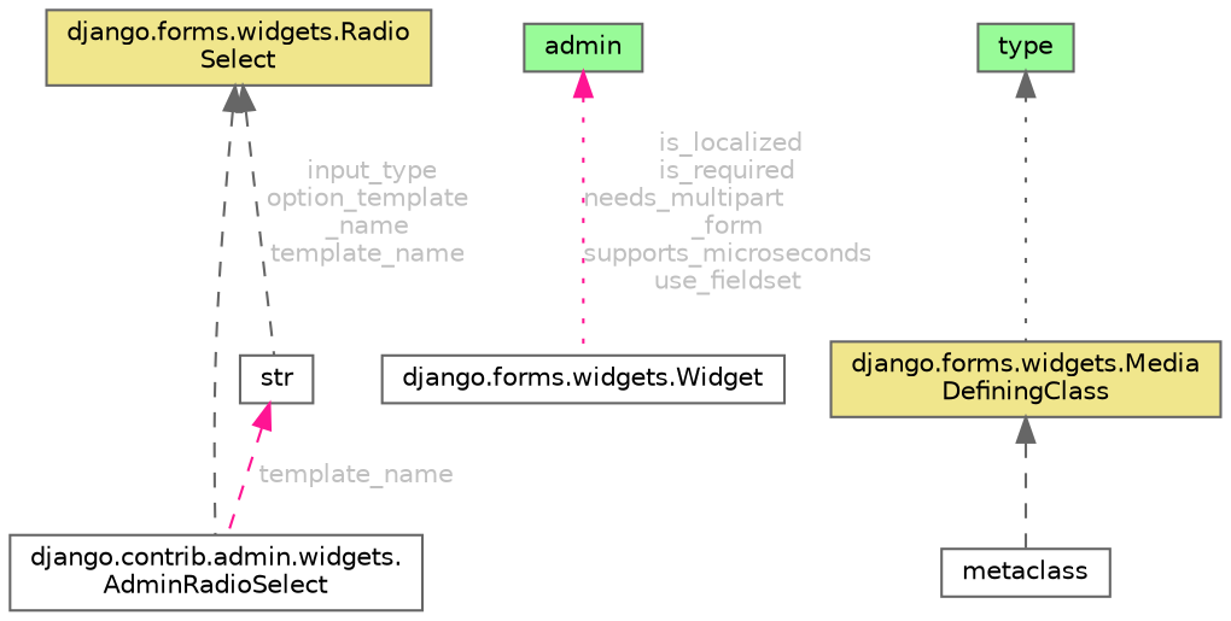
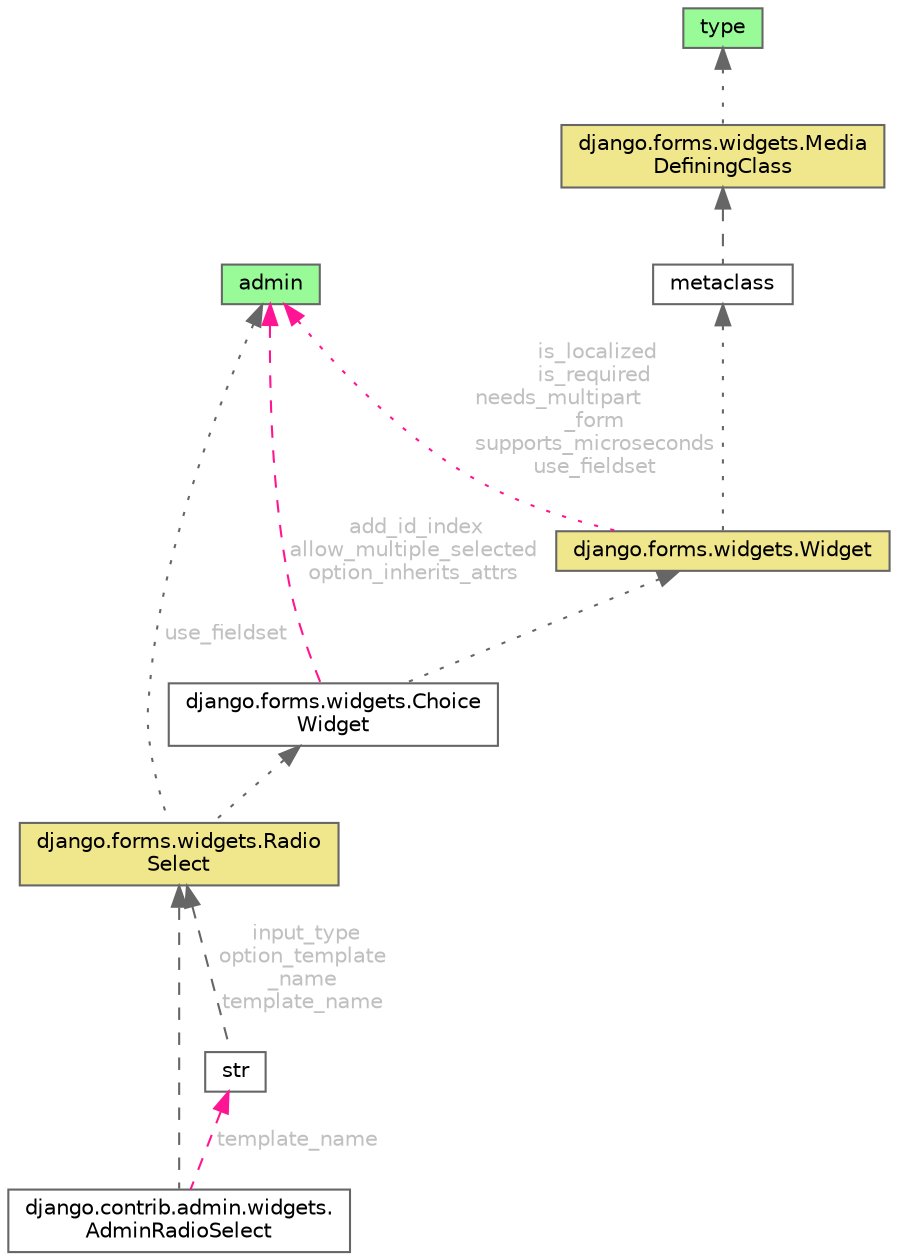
  digraph {
    node [color=gray40 fillcolor=white fontname=Helvetica fontsize=10 shape=box style=filled]
    edge [color=gray40 dir=back fontname=Helvetica fontsize=10 labelfontname=Helvetica labelfontsize=10 style=dotted]
    n1 [fontcolor=black height=0.2 label="django.contrib.admin.widgets.\lAdminRadioSelect" width=0.4]
    n2 [fillcolor=khaki height=0.2 label="django.forms.widgets.Radio\lSelect" width=0.4]
    n3 [height=0.2 label=str width=0.4]
-   n5 [height=0.2 label="django.forms.widgets.Widget" width=0.4]
+   n4 [height=0.2 label="django.forms.widgets.Choice\lWidget" width=0.4]
+   n5 [fillcolor=khaki height=0.2 label="django.forms.widgets.Widget" width=0.4]
    n6 [height=0.2 label=metaclass width=0.4]
    n7 [fillcolor=khaki height=0.2 label="django.forms.widgets.Media\lDefiningClass" width=0.4]
    n8 [fillcolor=palegreen height=0.2 label=type width=0.4]
    n9 [fillcolor=palegreen height=0.2 label=admin width=0.4]
    n2 -> n1 [style=dashed]
    n2 -> n3 [fontcolor=grey label=" input_type\noption_template\l_name\ntemplate_name" style=dashed]
    n3 -> n1 [color=deeppink fontcolor=grey label=" template_name" style=dashed]
+   n4 -> n2
+   n5 -> n4
+   n6 -> n5
    n7 -> n6 [style=dashed]
    n8 -> n7
+   n9 -> n2 [fontcolor=grey label=" use_fieldset"]
+   n9 -> n4 [color=deeppink fontcolor=grey label=" add_id_index\nallow_multiple_selected\noption_inherits_attrs" style=dashed]
    n9 -> n5 [color=deeppink fontcolor=grey label=" is_localized\nis_required\nneeds_multipart\l_form\nsupports_microseconds\nuse_fieldset"]
  }
